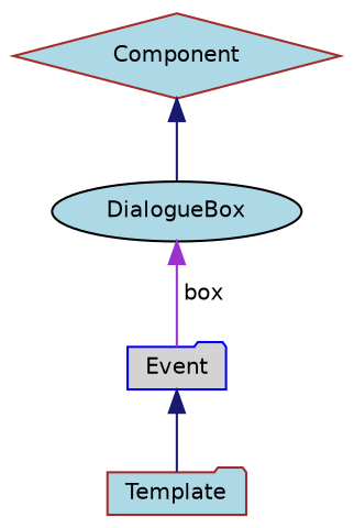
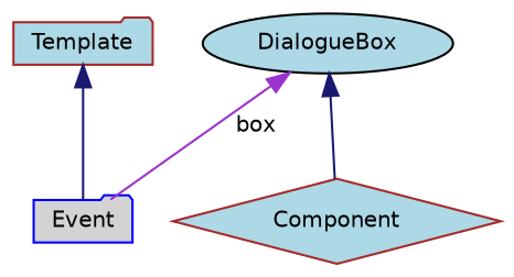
  digraph {
    node [color=brown fillcolor=lightblue fontname=Helvetica fontsize=10 shape=folder style=filled]
    edge [color=midnightblue dir=back fontname=Helvetica fontsize=10 labelfontname=Helvetica labelfontsize=10 style=solid]
    n1 [fontcolor=black height=0.2 label=Template width=0.4]
    n2 [color=blue fillcolor=lightgrey height=0.2 label=Event width=0.4]
    n3 [color=black height=0.2 label=DialogueBox shape=ellipse width=0.4]
    n4 [height=0.2 label=Component shape=diamond width=0.4]
-   n2 -> n1
+   n1 -> n2
    n3 -> n2 [color=darkorchid3 label=" box"]
-   n4 -> n3
+   n3 -> n4
  }
